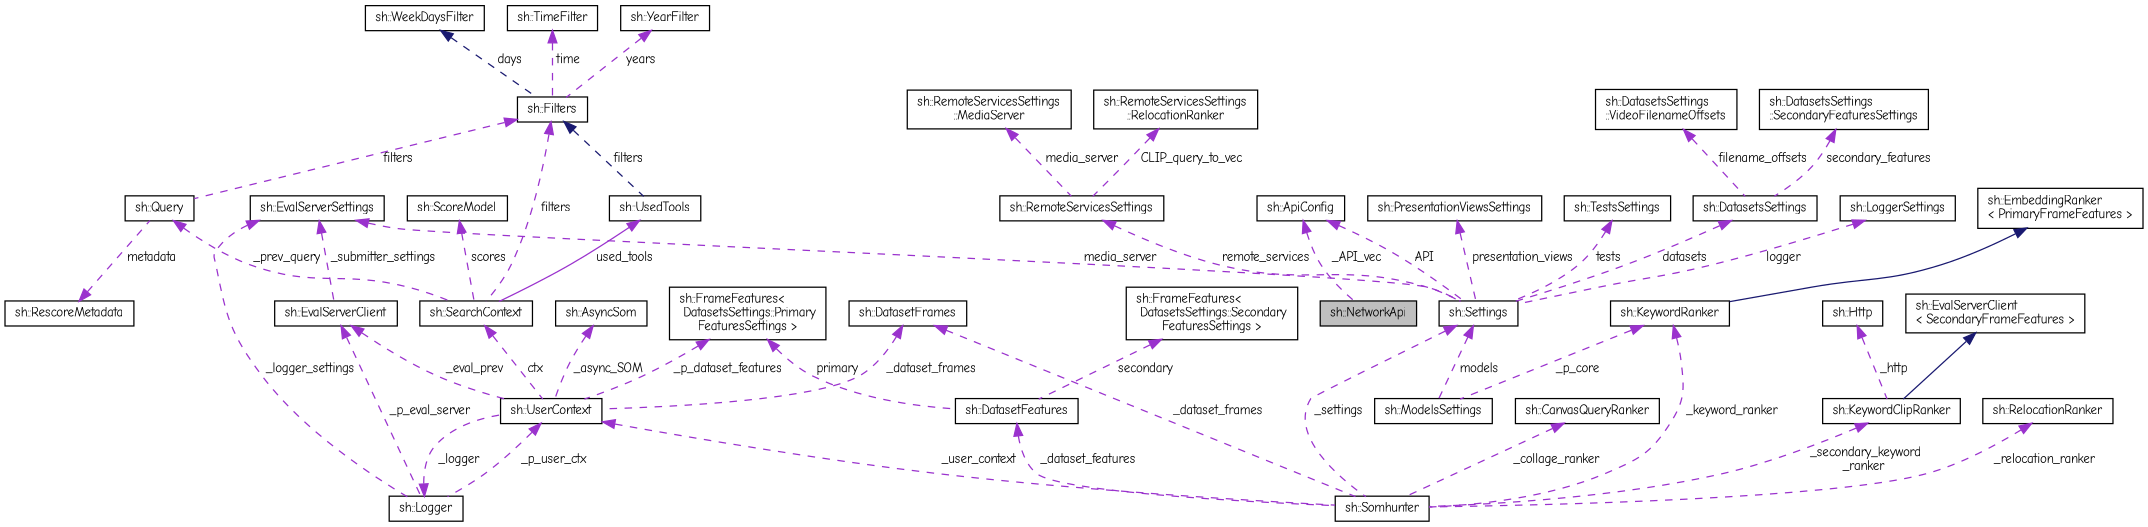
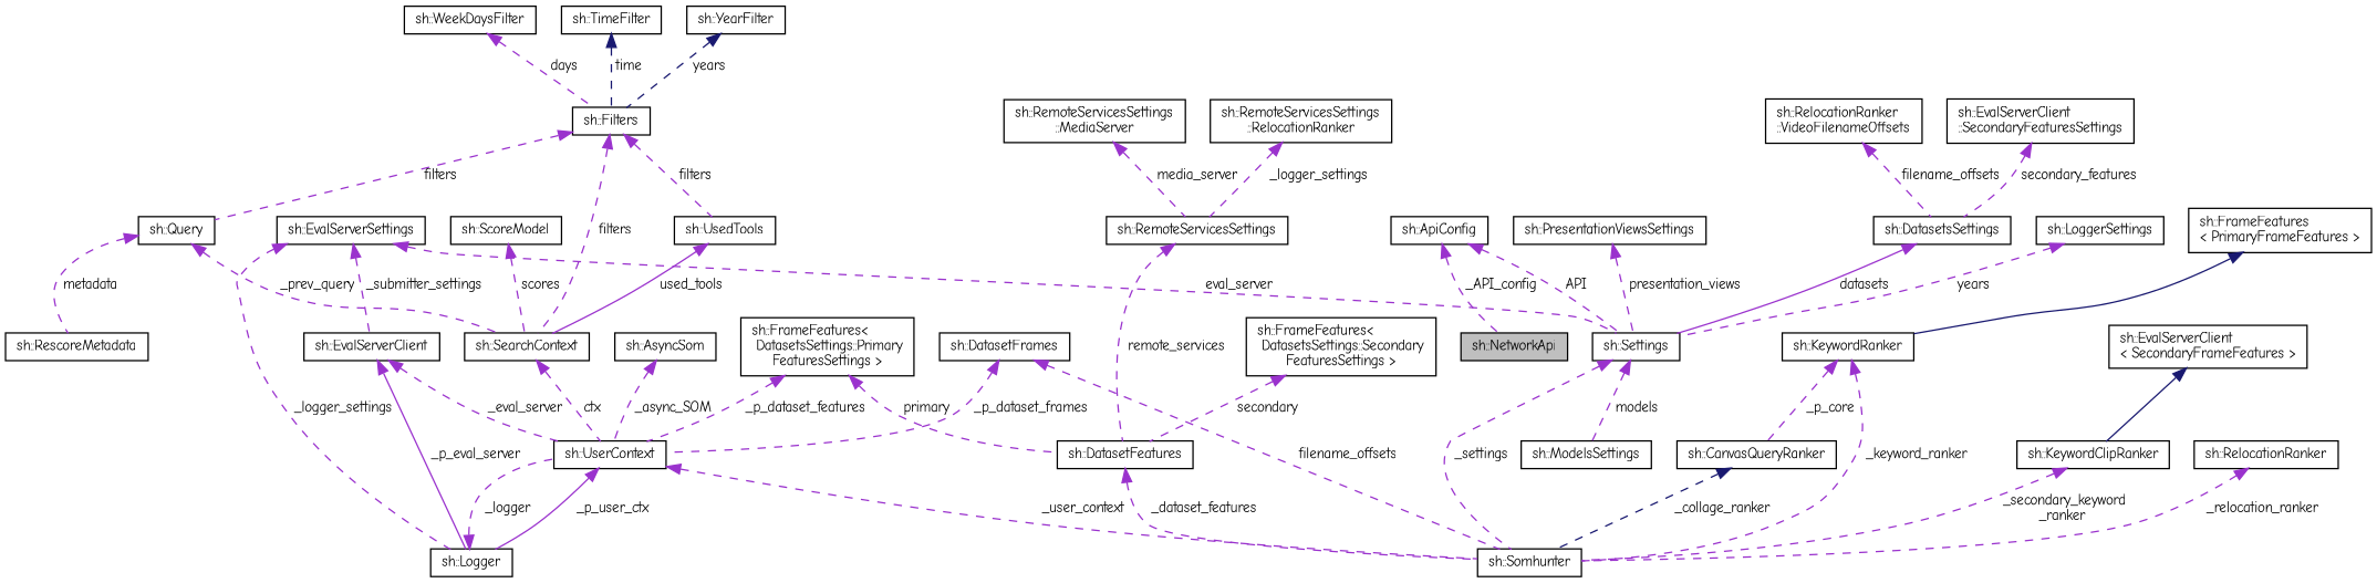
  digraph {
    fontname="Comic Neue"
    rankdir=TB
    node [color=black fillcolor=white fontname="Comic Neue" fontsize=10 shape=record style=filled]
    edge [color=darkorchid3 dir=back fontname="Comic Neue" fontsize=10 labelfontname=Helvetica labelfontsize=10 style=dashed]
    n1 [fillcolor=grey75 fontcolor=black height=0.2 label="sh::NetworkApi" width=0.4]
    n2 [height=0.2 label="sh::Somhunter" width=0.4]
    n3 [height=0.2 label="sh::DatasetFrames" width=0.4]
    n4 [height=0.2 label="sh::UserContext" width=0.4]
    n5 [height=0.2 label="sh::Logger" width=0.4]
-   n6 [height=0.2 label="sh::DatasetsSettings\l::VideoFilenameOffsets" width=0.4]
+   n6 [height=0.2 label="sh::RelocationRanker\l::VideoFilenameOffsets" width=0.4]
    n7 [height=0.2 label="sh::DatasetsSettings" width=0.4]
    n8 [height=0.2 label="sh::Settings" width=0.4]
    n9 [height=0.2 label="sh::CanvasQueryRanker" width=0.4]
    n10 [height=0.2 label="sh::KeywordRanker" width=0.4]
-   n11 [height=0.2 label="sh::EmbeddingRanker\l\< PrimaryFrameFeatures \>" width=0.4]
+   n11 [height=0.2 label="sh::FrameFeatures\l\< PrimaryFrameFeatures \>" width=0.4]
    n12 [height=0.2 label="sh::RelocationRanker" width=0.4]
    n13 [height=0.2 label="sh::EvalServerSettings" width=0.4]
    n14 [height=0.2 label="sh::EvalServerClient" width=0.4]
    n15 [height=0.2 label="sh::ModelsSettings" width=0.4]
    n16 [height=0.2 label="sh::SearchContext" width=0.4]
    n17 [height=0.2 label="sh::Query" width=0.4]
    n18 [height=0.2 label="sh::Filters" width=0.4]
    n19 [height=0.2 label="sh::UsedTools" width=0.4]
    n20 [height=0.2 label="sh::WeekDaysFilter" width=0.4]
    n21 [height=0.2 label="sh::TimeFilter" width=0.4]
    n22 [height=0.2 label="sh::YearFilter" width=0.4]
    n23 [height=0.2 label="sh::RescoreMetadata" width=0.4]
    n24 [height=0.2 label="sh::ScoreModel" width=0.4]
    n25 [height=0.2 label="sh::AsyncSom" width=0.4]
    n26 [height=0.2 label="sh::FrameFeatures\<\l DatasetsSettings::Primary\lFeaturesSettings \>" width=0.4]
    n27 [height=0.2 label="sh::DatasetFeatures" width=0.4]
    n28 [height=0.2 label="sh::FrameFeatures\<\l DatasetsSettings::Secondary\lFeaturesSettings \>" width=0.4]
    n29 [height=0.2 label="sh::RemoteServicesSettings" width=0.4]
    n30 [height=0.2 label="sh::RemoteServicesSettings\l::MediaServer" width=0.4]
    n31 [height=0.2 label="sh::RemoteServicesSettings\l::RelocationRanker" width=0.4]
    n32 [height=0.2 label="sh::LoggerSettings" width=0.4]
    n33 [height=0.2 label="sh::PresentationViewsSettings" width=0.4]
-   n34 [height=0.2 label="sh::DatasetsSettings\l::SecondaryFeaturesSettings" width=0.4]
-   n35 [height=0.2 label="sh::TestsSettings" width=0.4]
+   n34 [height=0.2 label="sh::EvalServerClient\l::SecondaryFeaturesSettings" width=0.4]
    n36 [height=0.2 label="sh::ApiConfig" width=0.4]
    n37 [height=0.2 label="sh::KeywordClipRanker" width=0.4]
    n38 [height=0.2 label="sh::EvalServerClient\l\< SecondaryFrameFeatures \>" width=0.4]
-   n39 [height=0.2 label="sh::Http" width=0.4]
-   n3 -> n2 [label=" _dataset_frames"]
-   n3 -> n4 [label=" _dataset_frames"]
+   n3 -> n2 [label=" filename_offsets"]
+   n3 -> n4 [label=" _p_dataset_frames"]
    n4 -> n2 [label=" _user_context"]
-   n4 -> n5 [label=" _p_user_ctx"]
+   n4 -> n5 [label=" _p_user_ctx" style=solid]
    n5 -> n4 [label=" _logger"]
    n6 -> n7 [label=" filename_offsets"]
-   n7 -> n8 [label=" datasets"]
+   n7 -> n8 [label=" datasets" style=solid]
    n8 -> n2 [label=" _settings"]
    n8 -> n15 [label=" models"]
-   n9 -> n2 [label=" _collage_ranker"]
+   n9 -> n2 [color=midnightblue label=" _collage_ranker"]
    n10 -> n2 [label=" _keyword_ranker"]
-   n10 -> n15 [label=" _p_core"]
+   n10 -> n9 [label=" _p_core"]
    n11 -> n10 [color=midnightblue style=solid]
    n12 -> n2 [label=" _relocation_ranker"]
    n13 -> n5 [label=" _logger_settings"]
-   n13 -> n8 [label=" media_server"]
+   n13 -> n8 [label=" eval_server"]
    n13 -> n14 [label=" _submitter_settings"]
-   n14 -> n4 [label=" _eval_prev"]
-   n14 -> n5 [label=" _p_eval_server"]
+   n14 -> n4 [label=" _eval_server"]
+   n14 -> n5 [label=" _p_eval_server" style=solid]
    n16 -> n4 [label=" ctx"]
    n17 -> n16 [label=" _prev_query"]
    n18 -> n16 [label=" filters"]
    n18 -> n17 [label=" filters"]
-   n18 -> n19 [color=midnightblue label=" filters"]
+   n18 -> n19 [label=" filters"]
    n19 -> n16 [label=" used_tools" style=solid]
-   n20 -> n18 [color=midnightblue label=" days"]
-   n21 -> n18 [label=" time"]
-   n22 -> n18 [label=" years"]
-   n23 -> n17 [label=" metadata"]
+   n20 -> n18 [label=" days"]
+   n21 -> n18 [color=midnightblue label=" time"]
+   n22 -> n18 [color=midnightblue label=" years"]
+   n17 -> n23 [label=" metadata"]
    n24 -> n16 [label=" scores"]
    n25 -> n4 [label=" _async_SOM"]
    n26 -> n4 [label=" _p_dataset_features"]
    n26 -> n27 [label=" primary"]
    n27 -> n2 [label=" _dataset_features"]
    n28 -> n27 [label=" secondary"]
-   n29 -> n8 [label=" remote_services"]
+   n29 -> n27 [label=" remote_services"]
    n30 -> n29 [label=" media_server"]
-   n31 -> n29 [label=" CLIP_query_to_vec"]
-   n32 -> n8 [label=" logger"]
+   n31 -> n29 [label=" _logger_settings"]
+   n32 -> n8 [label=" years"]
    n33 -> n8 [label=" presentation_views"]
    n34 -> n7 [label=" secondary_features"]
-   n35 -> n8 [label=" tests"]
-   n36 -> n1 [label=" _API_vec"]
+   n36 -> n1 [label=" _API_config"]
    n36 -> n8 [label=" API"]
    n37 -> n2 [label=" _secondary_keyword\l_ranker"]
    n38 -> n37 [color=midnightblue style=solid]
-   n39 -> n37 [label=" _http"]
  }
